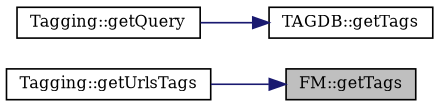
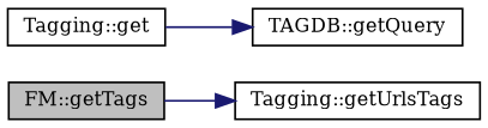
  digraph {
    fontname="DejaVu Serif"
    rankdir=LR
    node [color=black fillcolor=white fontname="DejaVu Serif" fontsize=10 shape=record style=filled]
    edge [color=midnightblue fontname="DejaVu Serif" fontsize=10 labelfontname=Helvetica labelfontsize=10 style=solid]
    n1 [fillcolor=grey75 fontcolor=black height=0.2 label="FM::getTags" width=0.4]
    n2 [height=0.2 label="Tagging::getUrlsTags" width=0.4]
-   n3 [height=0.2 label="Tagging::getQuery" width=0.4]
-   n4 [height=0.2 label="TAGDB::getTags" width=0.4]
-   n2 -> n1
+   n3 [height=0.2 label="Tagging::get" width=0.4]
+   n4 [height=0.2 label="TAGDB::getQuery" width=0.4]
+   n1 -> n2
    n3 -> n4
  }
